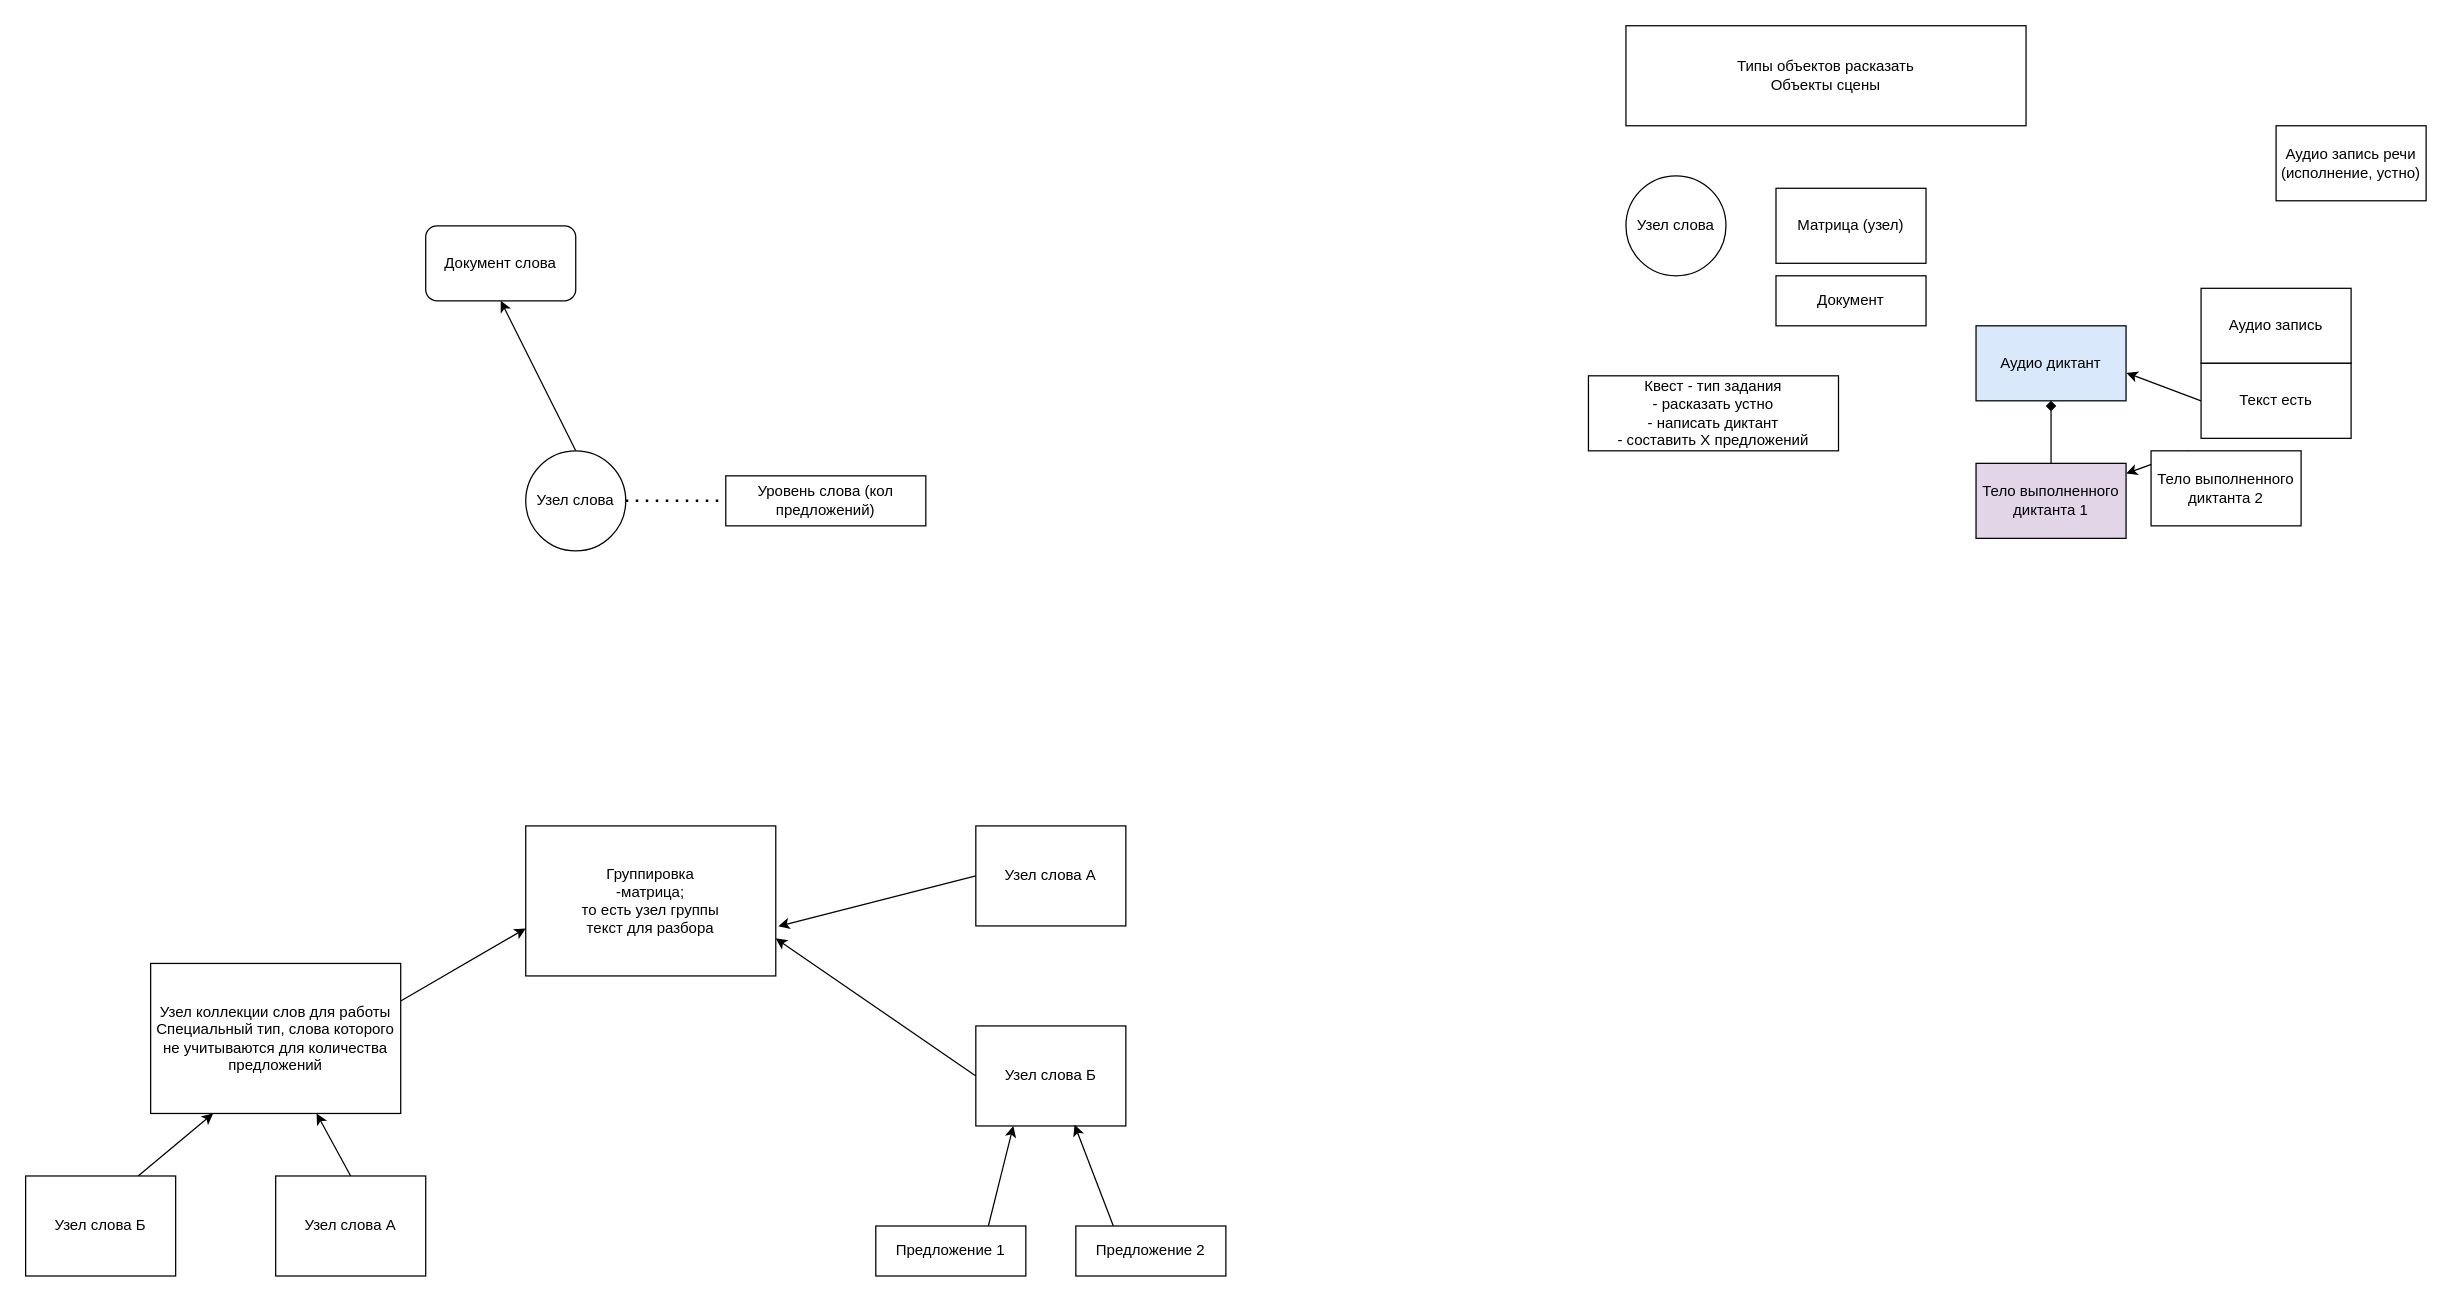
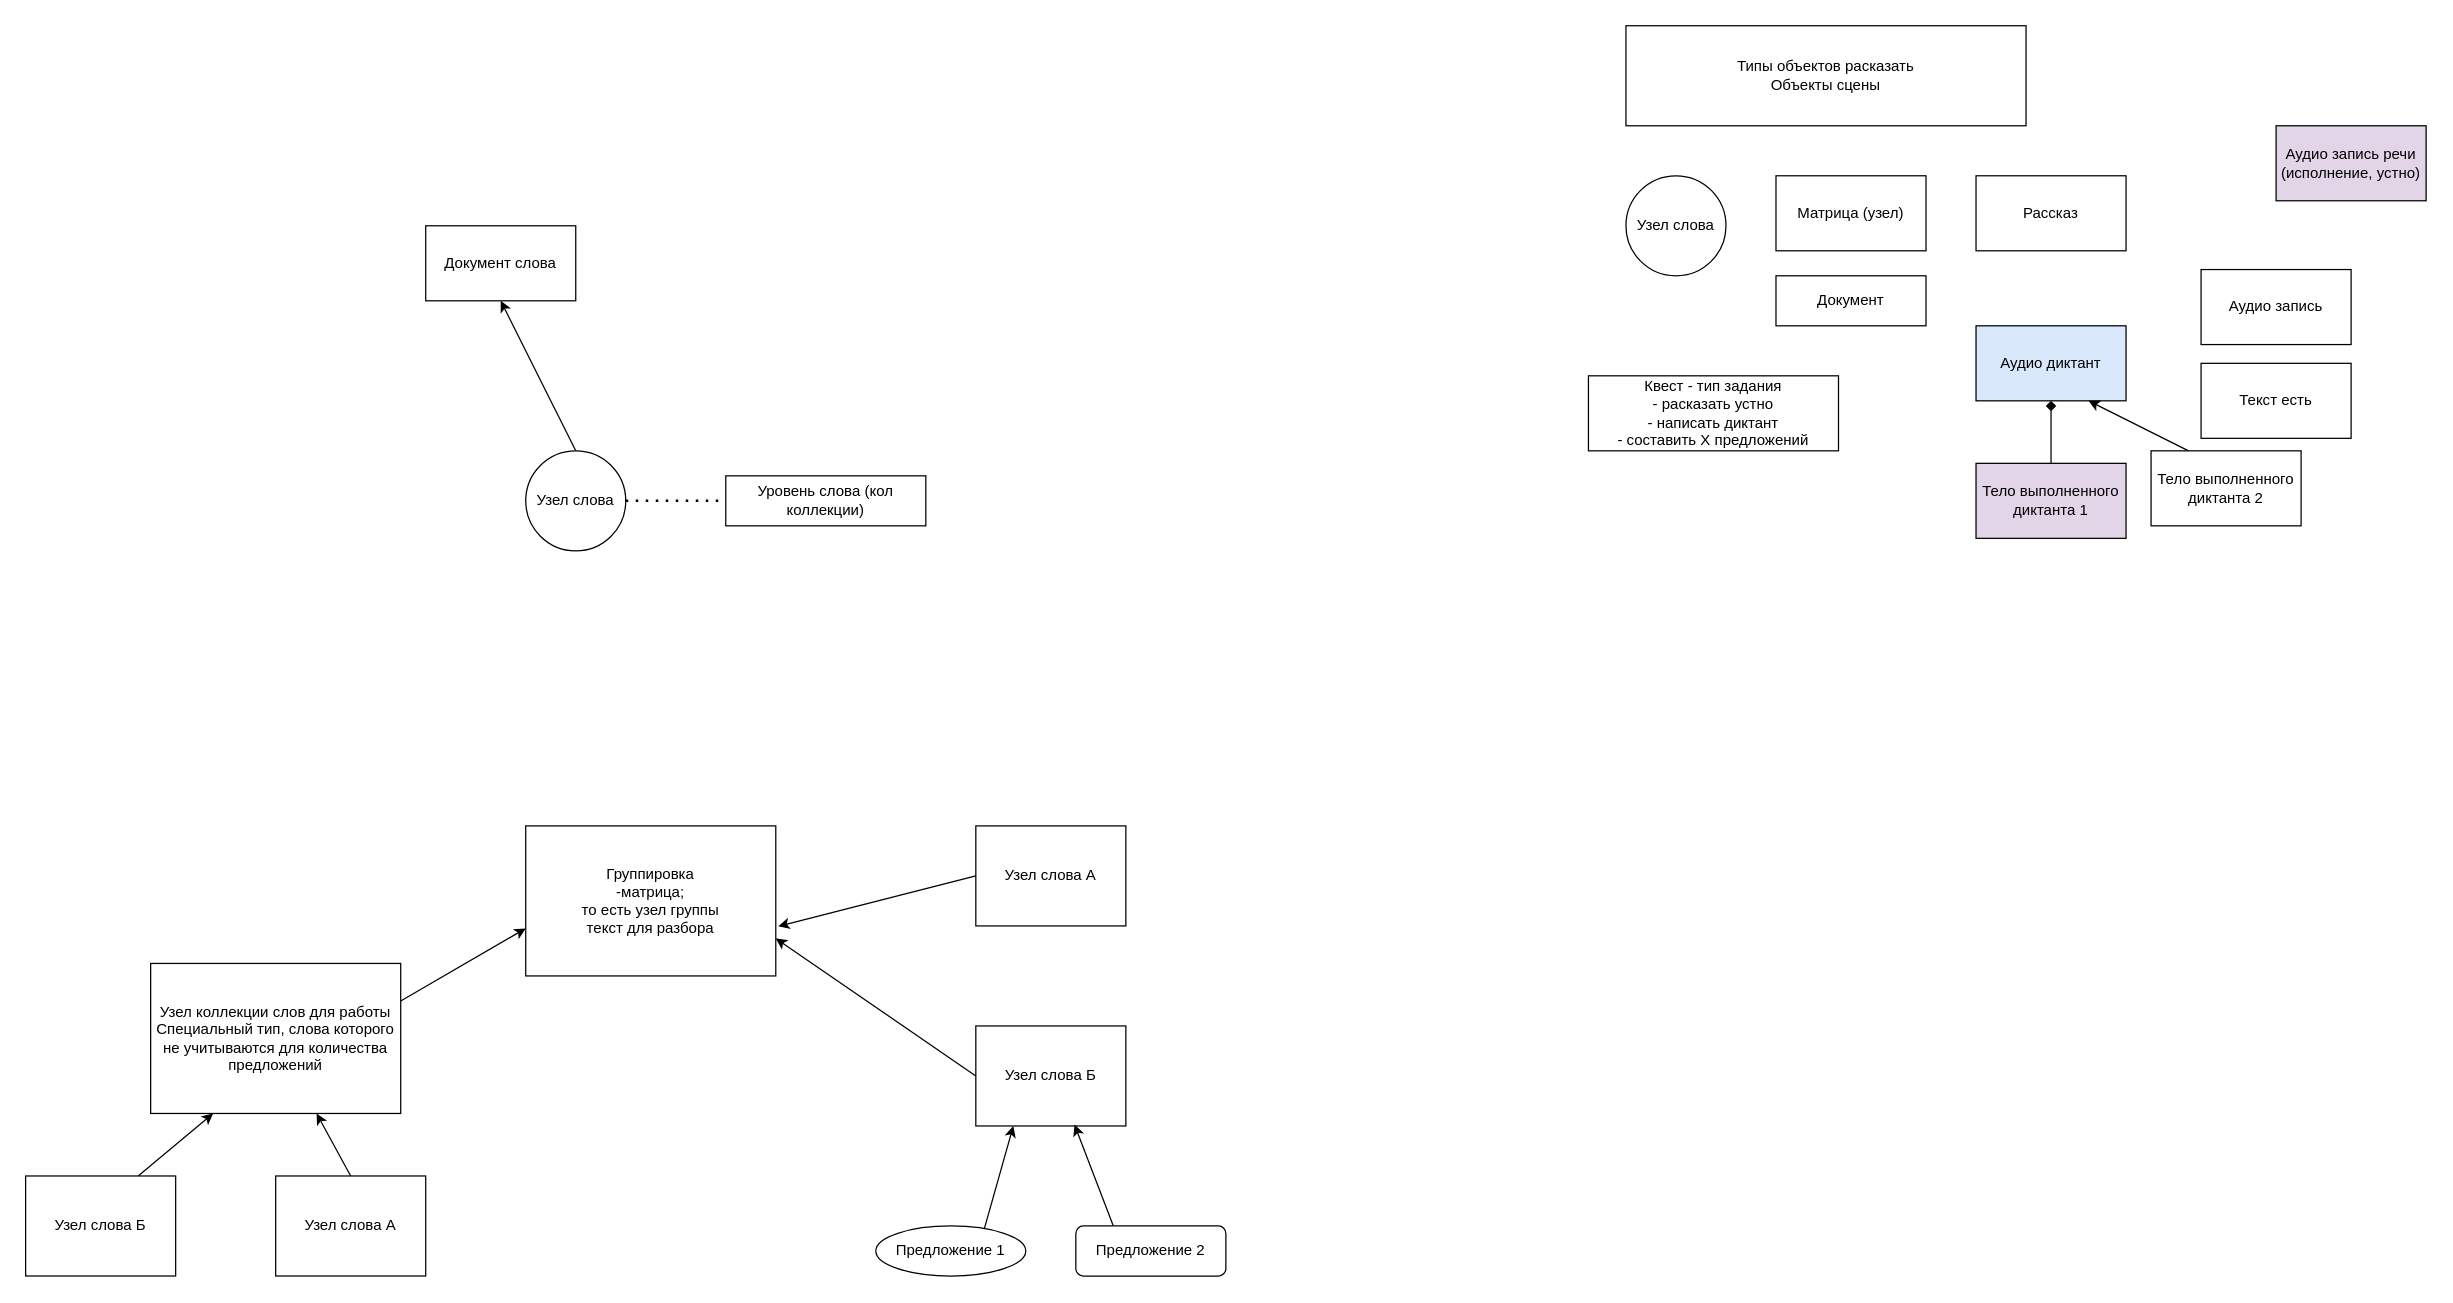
  <mxCell id="0" />
  <mxCell id="1" parent="0" />
  <mxCell id="2" value="Группировка&lt;br&gt;-матрица;&lt;br&gt;то есть узел группы&lt;br&gt;текст для разбора" style="rounded=0;whiteSpace=wrap;html=1;" vertex="1" parent="1"><mxGeometry x="420" y="660" width="200" height="120" as="geometry" /></mxCell>
  <mxCell id="3" style="rounded=0;orthogonalLoop=1;jettySize=auto;html=1;exitX=0;exitY=0.5;exitDx=0;exitDy=0;entryX=1.01;entryY=0.669;entryDx=0;entryDy=0;entryPerimeter=0;" edge="1" parent="1" source="4" target="2"><mxGeometry relative="1" as="geometry" /></mxCell>
  <mxCell id="4" value="Узел слова А" style="rounded=0;whiteSpace=wrap;html=1;" vertex="1" parent="1"><mxGeometry x="780" y="660" width="120" height="80" as="geometry" /></mxCell>
  <mxCell id="5" style="edgeStyle=none;rounded=0;orthogonalLoop=1;jettySize=auto;html=1;exitX=0;exitY=0.5;exitDx=0;exitDy=0;entryX=1;entryY=0.75;entryDx=0;entryDy=0;" edge="1" parent="1" source="6" target="2"><mxGeometry relative="1" as="geometry" /></mxCell>
  <mxCell id="6" value="Узел слова Б" style="rounded=0;whiteSpace=wrap;html=1;" vertex="1" parent="1"><mxGeometry x="780" y="820" width="120" height="80" as="geometry" /></mxCell>
  <mxCell id="7" style="edgeStyle=none;rounded=0;orthogonalLoop=1;jettySize=auto;html=1;exitX=1;exitY=0.25;exitDx=0;exitDy=0;entryX=0;entryY=0.683;entryDx=0;entryDy=0;entryPerimeter=0;" edge="1" parent="1" source="8" target="2"><mxGeometry relative="1" as="geometry" /></mxCell>
  <mxCell id="8" value="Узел коллекции слов для работы&lt;br&gt;Специальный тип, слова которого не учитываются для количества предложений" style="rounded=0;whiteSpace=wrap;html=1;" vertex="1" parent="1"><mxGeometry x="120" y="770" width="200" height="120" as="geometry" /></mxCell>
  <mxCell id="9" style="edgeStyle=none;rounded=0;orthogonalLoop=1;jettySize=auto;html=1;exitX=0.75;exitY=0;exitDx=0;exitDy=0;entryX=0.25;entryY=1;entryDx=0;entryDy=0;" edge="1" parent="1" source="10" target="8"><mxGeometry relative="1" as="geometry" /></mxCell>
  <mxCell id="10" value="Узел слова Б" style="rounded=0;whiteSpace=wrap;html=1;" vertex="1" parent="1"><mxGeometry x="20" y="940" width="120" height="80" as="geometry" /></mxCell>
  <mxCell id="11" style="edgeStyle=none;rounded=0;orthogonalLoop=1;jettySize=auto;html=1;exitX=0.5;exitY=0;exitDx=0;exitDy=0;" edge="1" parent="1" source="12" target="8"><mxGeometry relative="1" as="geometry" /></mxCell>
  <mxCell id="12" value="Узел слова А" style="rounded=0;whiteSpace=wrap;html=1;" vertex="1" parent="1"><mxGeometry x="220" y="940" width="120" height="80" as="geometry" /></mxCell>
  <mxCell id="13" style="edgeStyle=none;rounded=0;orthogonalLoop=1;jettySize=auto;html=1;exitX=0.75;exitY=0;exitDx=0;exitDy=0;entryX=0.25;entryY=1;entryDx=0;entryDy=0;" edge="1" parent="1" source="14" target="6"><mxGeometry relative="1" as="geometry" /></mxCell>
- <mxCell id="14" value="Предложение 1" style="rounded=0;whiteSpace=wrap;html=1;" vertex="1" parent="1"><mxGeometry x="700" y="980" width="120" height="40" as="geometry" /></mxCell>
+ <mxCell id="14" value="Предложение 1" style="ellipse;whiteSpace=wrap;html=1;" vertex="1" parent="1"><mxGeometry x="700" y="980" width="120" height="40" as="geometry" /></mxCell>
  <mxCell id="15" style="edgeStyle=none;rounded=0;orthogonalLoop=1;jettySize=auto;html=1;exitX=0.25;exitY=0;exitDx=0;exitDy=0;entryX=0.658;entryY=0.988;entryDx=0;entryDy=0;entryPerimeter=0;" edge="1" parent="1" source="16" target="6"><mxGeometry relative="1" as="geometry" /></mxCell>
- <mxCell id="16" value="Предложение 2" style="rounded=0;whiteSpace=wrap;html=1;" vertex="1" parent="1"><mxGeometry x="860" y="980" width="120" height="40" as="geometry" /></mxCell>
+ <mxCell id="16" value="Предложение 2" style="whiteSpace=wrap;html=1;rounded=1;" vertex="1" parent="1"><mxGeometry x="860" y="980" width="120" height="40" as="geometry" /></mxCell>
  <mxCell id="17" style="edgeStyle=none;rounded=0;orthogonalLoop=1;jettySize=auto;html=1;exitX=0.5;exitY=0;exitDx=0;exitDy=0;entryX=0.5;entryY=1;entryDx=0;entryDy=0;" edge="1" parent="1" source="18" target="19"><mxGeometry relative="1" as="geometry" /></mxCell>
  <mxCell id="18" value="Узел слова" style="ellipse;whiteSpace=wrap;html=1;aspect=fixed;" vertex="1" parent="1"><mxGeometry x="420" y="360" width="80" height="80" as="geometry" /></mxCell>
- <mxCell id="19" value="Документ слова" style="whiteSpace=wrap;html=1;rounded=1;" vertex="1" parent="1"><mxGeometry x="340" y="180" width="120" height="60" as="geometry" /></mxCell>
- <mxCell id="20" value="Уровень слова (кол предложений)" style="rounded=0;whiteSpace=wrap;html=1;" vertex="1" parent="1"><mxGeometry x="580" y="380" width="160" height="40" as="geometry" /></mxCell>
+ <mxCell id="19" value="Документ слова" style="rounded=0;whiteSpace=wrap;html=1;" vertex="1" parent="1"><mxGeometry x="340" y="180" width="120" height="60" as="geometry" /></mxCell>
+ <mxCell id="20" value="Уровень слова (кол коллекции)" style="rounded=0;whiteSpace=wrap;html=1;" vertex="1" parent="1"><mxGeometry x="580" y="380" width="160" height="40" as="geometry" /></mxCell>
  <mxCell id="21" value="" style="endArrow=none;dashed=1;html=1;dashPattern=1 3;strokeWidth=2;rounded=0;entryX=0;entryY=0.5;entryDx=0;entryDy=0;" edge="1" parent="1" source="18" target="20"><mxGeometry width="50" height="50" relative="1" as="geometry"><mxPoint x="450" y="430" as="sourcePoint" /><mxPoint x="500" y="380" as="targetPoint" /></mxGeometry></mxCell>
  <mxCell id="22" value="Типы объектов расказать&lt;br&gt;Объекты сцены" style="rounded=0;whiteSpace=wrap;html=1;" vertex="1" parent="1"><mxGeometry x="1300" y="20" width="320" height="80" as="geometry" /></mxCell>
  <mxCell id="23" value="Узел слова" style="ellipse;whiteSpace=wrap;html=1;aspect=fixed;" vertex="1" parent="1"><mxGeometry x="1300" y="140" width="80" height="80" as="geometry" /></mxCell>
- <mxCell id="24" value="Матрица (узел)" style="rounded=0;whiteSpace=wrap;html=1;" vertex="1" parent="1"><mxGeometry x="1420" y="150" width="120" height="60" as="geometry" /></mxCell>
+ <mxCell id="24" value="Матрица (узел)" style="rounded=0;whiteSpace=wrap;html=1;" vertex="1" parent="1"><mxGeometry x="1420" y="140" width="120" height="60" as="geometry" /></mxCell>
  <mxCell id="25" value="Документ" style="rounded=0;whiteSpace=wrap;html=1;" vertex="1" parent="1"><mxGeometry x="1420" y="220" width="120" height="40" as="geometry" /></mxCell>
+ <mxCell id="26" value="Рассказ" style="rounded=0;whiteSpace=wrap;html=1;" vertex="1" parent="1"><mxGeometry x="1580" y="140" width="120" height="60" as="geometry" /></mxCell>
  <mxCell id="27" value="Аудио диктант" style="rounded=0;whiteSpace=wrap;html=1;fillColor=#dae8fc;" vertex="1" parent="1"><mxGeometry x="1580" y="260" width="120" height="60" as="geometry" /></mxCell>
- <mxCell id="28" value="Аудио запись" style="rounded=0;whiteSpace=wrap;html=1;" vertex="1" parent="1"><mxGeometry x="1760" y="230" width="120" height="60" as="geometry" /></mxCell>
- <mxCell id="29" style="edgeStyle=none;rounded=0;orthogonalLoop=1;jettySize=auto;html=1;exitX=0;exitY=0.5;exitDx=0;exitDy=0;entryX=1.003;entryY=0.628;entryDx=0;entryDy=0;entryPerimeter=0;" edge="1" parent="1" source="30" target="27"><mxGeometry relative="1" as="geometry" /></mxCell>
+ <mxCell id="28" value="Аудио запись" style="rounded=0;whiteSpace=wrap;html=1;" vertex="1" parent="1"><mxGeometry x="1760" y="215" width="120" height="60" as="geometry" /></mxCell>
  <mxCell id="30" value="Текст есть" style="rounded=0;whiteSpace=wrap;html=1;" vertex="1" parent="1"><mxGeometry x="1760" y="290" width="120" height="60" as="geometry" /></mxCell>
  <mxCell id="31" style="edgeStyle=none;rounded=0;orthogonalLoop=1;jettySize=auto;html=1;exitX=0.5;exitY=0;exitDx=0;exitDy=0;entryX=0.5;entryY=1;entryDx=0;entryDy=0;endArrow=diamond;" edge="1" parent="1" source="32" target="27"><mxGeometry relative="1" as="geometry" /></mxCell>
  <mxCell id="32" value="Тело выполненного диктанта 1" style="rounded=0;whiteSpace=wrap;html=1;fillColor=#e1d5e7;" vertex="1" parent="1"><mxGeometry x="1580" y="370" width="120" height="60" as="geometry" /></mxCell>
- <mxCell id="33" style="edgeStyle=none;rounded=0;orthogonalLoop=1;jettySize=auto;html=1;exitX=0.25;exitY=0;exitDx=0;exitDy=0;" edge="1" parent="1" source="34" target="32"><mxGeometry relative="1" as="geometry" /></mxCell>
+ <mxCell id="33" style="edgeStyle=none;rounded=0;orthogonalLoop=1;jettySize=auto;html=1;exitX=0.25;exitY=0;exitDx=0;exitDy=0;entryX=0.75;entryY=1;entryDx=0;entryDy=0;" edge="1" parent="1" source="34" target="27"><mxGeometry relative="1" as="geometry" /></mxCell>
  <mxCell id="34" value="Тело выполненного диктанта 2" style="rounded=0;whiteSpace=wrap;html=1;" vertex="1" parent="1"><mxGeometry x="1720" y="360" width="120" height="60" as="geometry" /></mxCell>
- <mxCell id="35" value="Аудио запись речи&lt;br&gt;(исполнение, устно)" style="rounded=0;whiteSpace=wrap;html=1;" vertex="1" parent="1"><mxGeometry x="1820" y="100" width="120" height="60" as="geometry" /></mxCell>
+ <mxCell id="35" value="Аудио запись речи&lt;br&gt;(исполнение, устно)" style="rounded=0;whiteSpace=wrap;html=1;fillColor=#e1d5e7;" vertex="1" parent="1"><mxGeometry x="1820" y="100" width="120" height="60" as="geometry" /></mxCell>
  <mxCell id="36" value="Квест - тип задания&lt;br&gt;- расказать устно&lt;br&gt;- написать диктант&lt;br&gt;- составить Х предложений" style="rounded=0;whiteSpace=wrap;html=1;" vertex="1" parent="1"><mxGeometry x="1270" y="300" width="200" height="60" as="geometry" /></mxCell>
